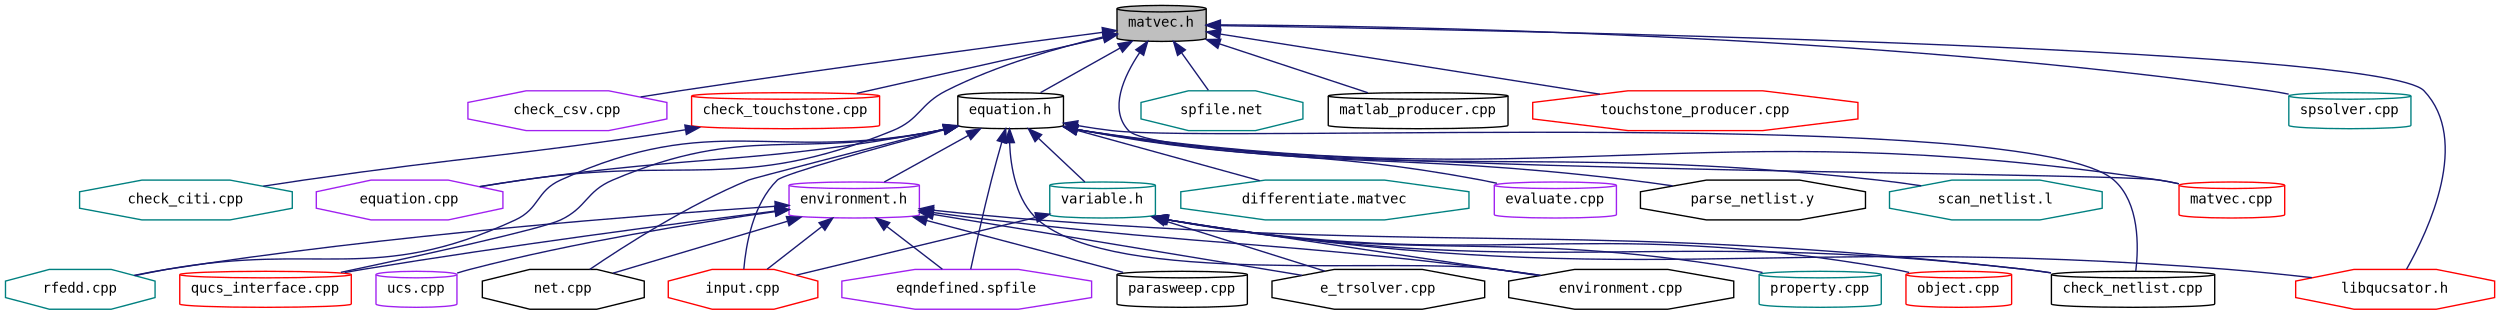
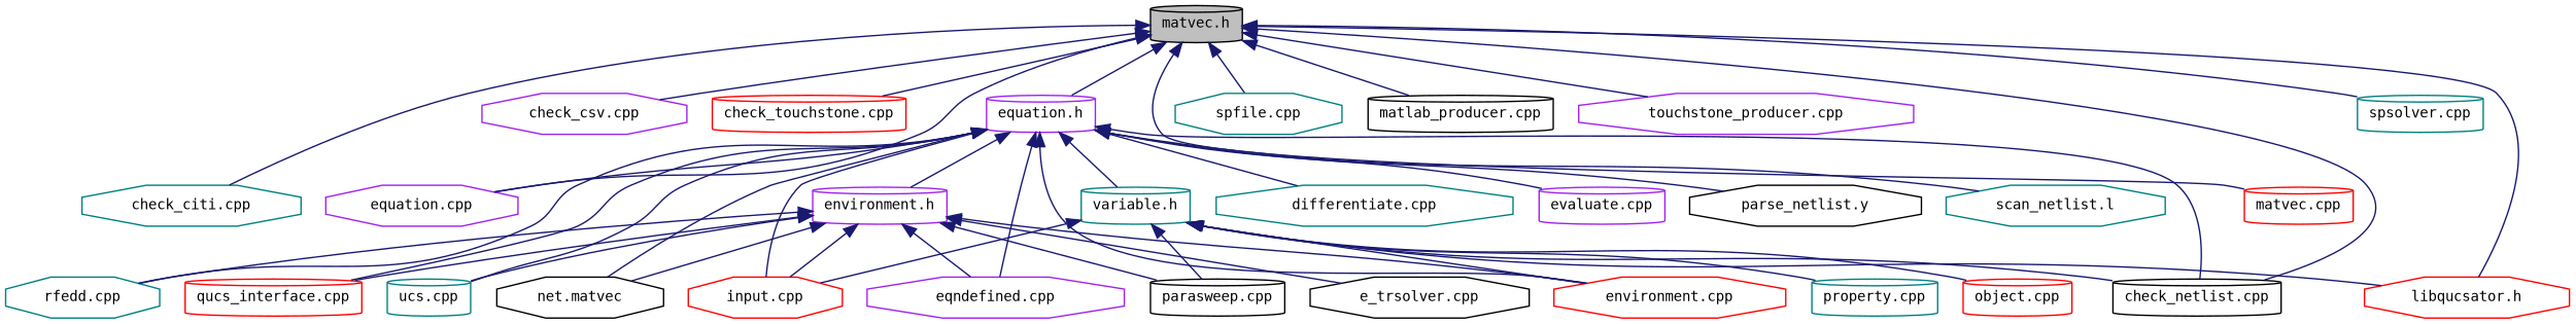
  digraph {
    fontname="DejaVu Sans Mono"
    node [color=teal fillcolor=white fontname="DejaVu Sans Mono" fontsize=10 shape=cylinder style=filled]
    edge [color=midnightblue dir=back fontname="DejaVu Sans Mono" fontsize=10 labelfontname=Helvetica labelfontsize=10 style=solid]
    n1 [color=black fillcolor=grey75 fontcolor=black height=0.2 label="matvec.h" width=0.4]
    n2 [height=0.2 label="check_citi.cpp" shape=octagon width=0.4]
    n3 [color=purple height=0.2 label="check_csv.cpp" shape=octagon width=0.4]
-   n4 [color=black height=0.2 label="equation.h" width=0.4]
+   n4 [color=purple height=0.2 label="equation.h" width=0.4]
    n5 [color=red height=0.2 label="libqucsator.h" shape=octagon width=0.4]
    n6 [color=purple height=0.2 label="equation.cpp" shape=octagon width=0.4]
    n7 [color=red height=0.2 label="check_touchstone.cpp" width=0.4]
-   n8 [height=0.2 label="spfile.net" shape=octagon width=0.4]
+   n8 [height=0.2 label="spfile.cpp" shape=octagon width=0.4]
    n9 [color=black height=0.2 label="matlab_producer.cpp" width=0.4]
-   n10 [color=red height=0.2 label="touchstone_producer.cpp" shape=octagon width=0.4]
+   n10 [color=purple height=0.2 label="touchstone_producer.cpp" shape=octagon width=0.4]
    n11 [color=red height=0.2 label="matvec.cpp" width=0.4]
    n12 [height=0.2 label="spsolver.cpp" width=0.4]
    n13 [color=black height=0.2 label="check_netlist.cpp" width=0.4]
    n14 [color=purple height=0.2 label="environment.h" width=0.4]
-   n15 [color=purple height=0.2 label="eqndefined.spfile" shape=octagon width=0.4]
+   n15 [color=purple height=0.2 label="eqndefined.cpp" shape=octagon width=0.4]
    n16 [height=0.2 label="rfedd.cpp" shape=octagon width=0.4]
-   n17 [color=black height=0.2 label="environment.cpp" shape=octagon width=0.4]
+   n17 [color=red height=0.2 label="environment.cpp" shape=octagon width=0.4]
    n18 [color=red height=0.2 label="input.cpp" shape=octagon width=0.4]
    n19 [color=red height=0.2 label="qucs_interface.cpp" width=0.4]
-   n20 [color=black height=0.2 label="net.cpp" shape=octagon width=0.4]
-   n21 [color=purple height=0.2 label="ucs.cpp" width=0.4]
+   n20 [color=black height=0.2 label="net.matvec" shape=octagon width=0.4]
+   n21 [height=0.2 label="ucs.cpp" width=0.4]
    n22 [height=0.2 label="variable.h" width=0.4]
-   n23 [height=0.2 label="differentiate.matvec" shape=octagon width=0.4]
+   n23 [height=0.2 label="differentiate.cpp" shape=octagon width=0.4]
    n24 [color=purple height=0.2 label="evaluate.cpp" width=0.4]
    n25 [color=black height=0.2 label="parse_netlist.y" shape=octagon width=0.4]
    n26 [height=0.2 label="scan_netlist.l" shape=octagon width=0.4]
    n27 [color=black height=0.2 label="e_trsolver.cpp" shape=octagon width=0.4]
    n28 [color=black height=0.2 label="parasweep.cpp" width=0.4]
    n29 [color=red height=0.2 label="object.cpp" width=0.4]
    n30 [height=0.2 label="property.cpp" width=0.4]
-   n7 -> n2
+   n1 -> n2
    n1 -> n3
    n1 -> n4
    n1 -> n5
    n1 -> n6
    n1 -> n7
    n1 -> n8
    n1 -> n9
    n1 -> n10
    n1 -> n11
    n1 -> n12
    n4 -> n6
    n4 -> n13
    n4 -> n14
    n4 -> n15
    n4 -> n16
    n4 -> n17
    n4 -> n18
    n4 -> n19
    n4 -> n20
-   n4 -> n11
+   n4 -> n21
    n4 -> n22
    n4 -> n23
    n4 -> n24
    n4 -> n25
    n4 -> n26
-   n14 -> n13
+   n1 -> n13
    n14 -> n15
    n14 -> n16
    n14 -> n17
    n14 -> n18
    n14 -> n19
    n14 -> n20
    n14 -> n21
    n14 -> n27
    n14 -> n28
    n22 -> n5
    n22 -> n13
    n22 -> n17
    n22 -> n18
-   n22 -> n27
+   n22 -> n28
    n22 -> n29
    n22 -> n30
  }
